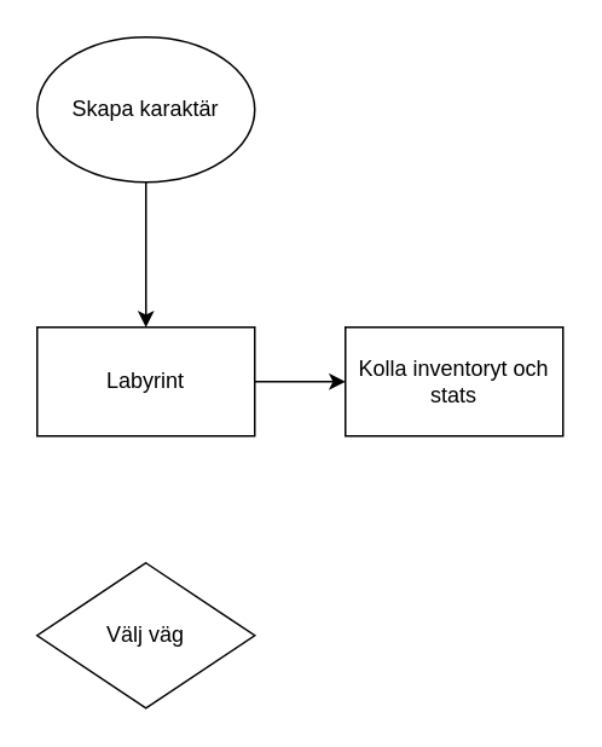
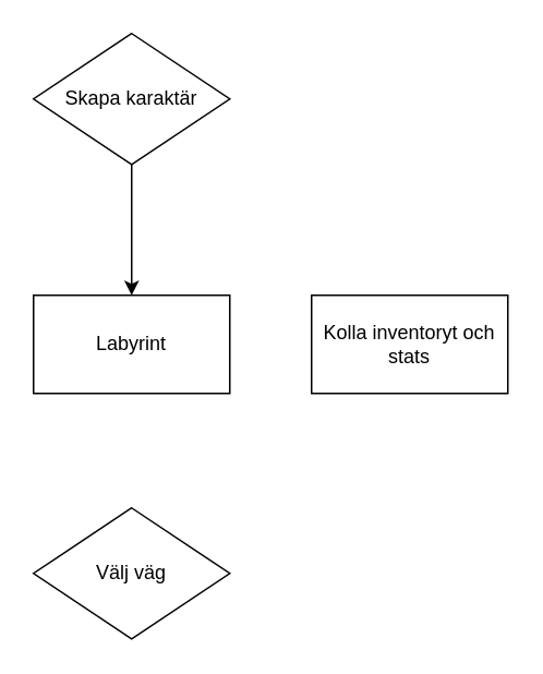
  <mxCell id="0" />
  <mxCell id="1" parent="0" />
  <mxCell id="2" style="edgeStyle=orthogonalEdgeStyle;rounded=0;orthogonalLoop=1;jettySize=auto;html=1;entryX=0.5;entryY=0;entryDx=0;entryDy=0;" edge="1" parent="1" source="3" target="5"><mxGeometry relative="1" as="geometry" /></mxCell>
- <mxCell id="3" value="Skapa karaktär" style="ellipse;whiteSpace=wrap;html=1;" vertex="1" parent="1"><mxGeometry x="20" y="20" width="120" height="80" as="geometry" /></mxCell>
- <mxCell id="4" style="edgeStyle=orthogonalEdgeStyle;rounded=0;orthogonalLoop=1;jettySize=auto;html=1;entryX=0;entryY=0.5;entryDx=0;entryDy=0;" edge="1" parent="1" source="5" target="7"><mxGeometry relative="1" as="geometry" /></mxCell>
+ <mxCell id="3" value="Skapa karaktär" style="rhombus;whiteSpace=wrap;html=1;" vertex="1" parent="1"><mxGeometry x="20" y="20" width="120" height="80" as="geometry" /></mxCell>
  <mxCell id="5" value="Labyrint" style="rounded=0;whiteSpace=wrap;html=1;" vertex="1" parent="1"><mxGeometry x="20" y="180" width="120" height="60" as="geometry" /></mxCell>
  <mxCell id="6" value="Välj väg" style="rhombus;whiteSpace=wrap;html=1;" vertex="1" parent="1"><mxGeometry x="20" y="310" width="120" height="80" as="geometry" /></mxCell>
  <mxCell id="7" value="Kolla inventoryt och stats" style="rounded=0;whiteSpace=wrap;html=1;" vertex="1" parent="1"><mxGeometry x="190" y="180" width="120" height="60" as="geometry" /></mxCell>
